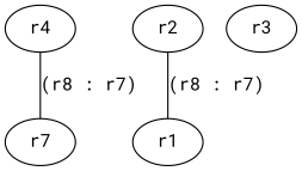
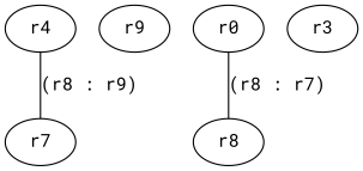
  graph {
    fontname="Roboto Mono"
    node [fontname="Roboto Mono"]
    edge [fontname="Roboto Mono"]
    n1 [label=r7]
    n2 [label=r4]
-   n4 [label=r1]
-   n5 [label=r2]
+   n3 [label=r9]
+   n4 [label=r8]
+   n5 [label=r0]
    n6 [label=r3]
-   n2 -- n1 [label="(r8 : r7)"]
+   n2 -- n1 [label="(r8 : r9)"]
    n5 -- n4 [label="(r8 : r7)"]
  }
